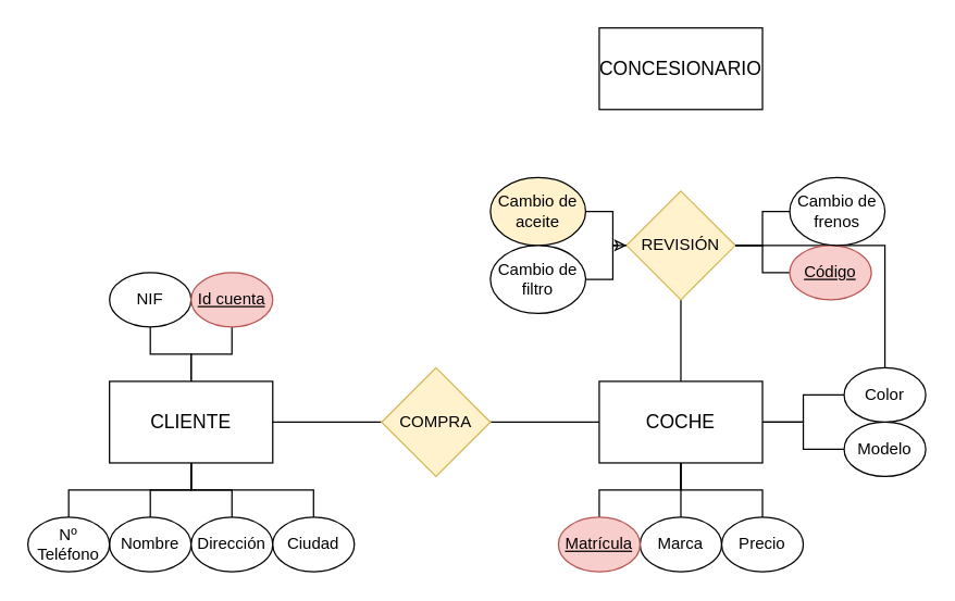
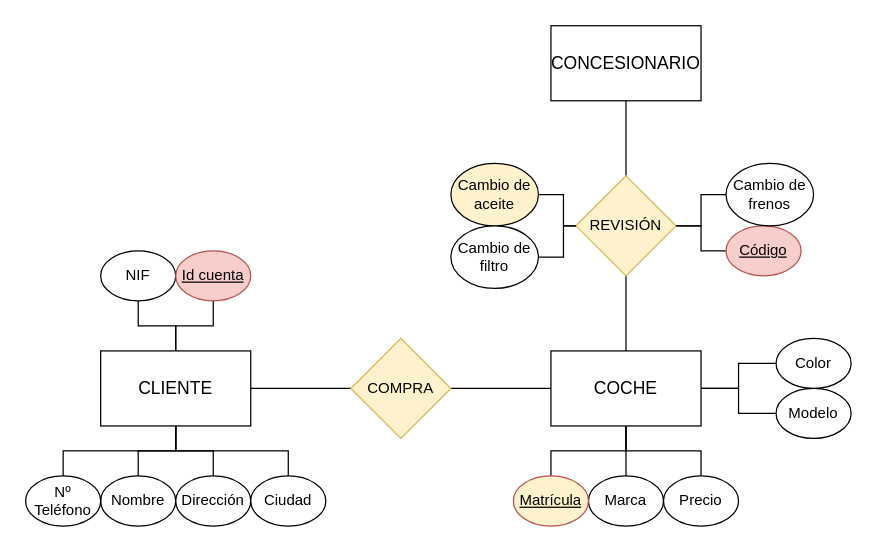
  <mxCell id="0" />
  <mxCell id="1" parent="0" />
  <mxCell id="2" value="COCHE" style="rounded=0;whiteSpace=wrap;html=1;fontSize=14;" vertex="1" parent="1"><mxGeometry x="440" y="280" width="120" height="60" as="geometry" /></mxCell>
  <mxCell id="3" value="" style="edgeStyle=orthogonalEdgeStyle;rounded=0;orthogonalLoop=1;jettySize=auto;html=1;endArrow=none;endFill=0;" edge="1" parent="1" source="4" target="2"><mxGeometry relative="1" as="geometry" /></mxCell>
  <mxCell id="4" value="Modelo" style="ellipse;whiteSpace=wrap;html=1;" vertex="1" parent="1"><mxGeometry x="620" y="310" width="60" height="40" as="geometry" /></mxCell>
  <mxCell id="5" value="" style="edgeStyle=orthogonalEdgeStyle;rounded=0;orthogonalLoop=1;jettySize=auto;html=1;endArrow=none;endFill=0;" edge="1" parent="1" source="6" target="2"><mxGeometry relative="1" as="geometry" /></mxCell>
  <mxCell id="6" value="Marca" style="ellipse;whiteSpace=wrap;html=1;" vertex="1" parent="1"><mxGeometry x="470" y="380" width="60" height="40" as="geometry" /></mxCell>
  <mxCell id="7" value="" style="edgeStyle=orthogonalEdgeStyle;rounded=0;orthogonalLoop=1;jettySize=auto;html=1;endArrow=none;endFill=0;" edge="1" parent="1" source="8" target="2"><mxGeometry relative="1" as="geometry" /></mxCell>
  <mxCell id="8" value="Precio" style="ellipse;whiteSpace=wrap;html=1;" vertex="1" parent="1"><mxGeometry x="530" y="380" width="60" height="40" as="geometry" /></mxCell>
  <mxCell id="9" value="" style="edgeStyle=orthogonalEdgeStyle;rounded=0;orthogonalLoop=1;jettySize=auto;html=1;endArrow=none;endFill=0;" edge="1" parent="1" source="10" target="2"><mxGeometry relative="1" as="geometry" /></mxCell>
- <mxCell id="10" value="Matrícula" style="ellipse;whiteSpace=wrap;html=1;fillColor=#f8cecc;strokeColor=#b85450;fontStyle=4" vertex="1" parent="1"><mxGeometry x="410" y="380" width="60" height="40" as="geometry" /></mxCell>
+ <mxCell id="10" value="Matrícula" style="ellipse;whiteSpace=wrap;html=1;fillColor=#fff2cc;strokeColor=#b85450;fontStyle=4;" vertex="1" parent="1"><mxGeometry x="410" y="380" width="60" height="40" as="geometry" /></mxCell>
  <mxCell id="11" value="" style="edgeStyle=orthogonalEdgeStyle;rounded=0;orthogonalLoop=1;jettySize=auto;html=1;endArrow=none;endFill=0;" edge="1" parent="1" source="12" target="2"><mxGeometry relative="1" as="geometry" /></mxCell>
  <mxCell id="12" value="Color" style="ellipse;whiteSpace=wrap;html=1;" vertex="1" parent="1"><mxGeometry x="620" y="270" width="60" height="40" as="geometry" /></mxCell>
  <mxCell id="13" value="CLIENTE" style="rounded=0;whiteSpace=wrap;html=1;fontSize=14;" vertex="1" parent="1"><mxGeometry x="80" y="280" width="120" height="60" as="geometry" /></mxCell>
  <mxCell id="14" value="" style="edgeStyle=orthogonalEdgeStyle;rounded=0;orthogonalLoop=1;jettySize=auto;html=1;endArrow=none;endFill=0;" edge="1" parent="1" source="15" target="13"><mxGeometry relative="1" as="geometry" /></mxCell>
  <mxCell id="15" value="NIF" style="ellipse;whiteSpace=wrap;html=1;fontStyle=0" vertex="1" parent="1"><mxGeometry x="80" y="200" width="60" height="40" as="geometry" /></mxCell>
  <mxCell id="16" value="" style="edgeStyle=orthogonalEdgeStyle;rounded=0;orthogonalLoop=1;jettySize=auto;html=1;endArrow=none;endFill=0;" edge="1" parent="1" source="17" target="13"><mxGeometry relative="1" as="geometry" /></mxCell>
  <mxCell id="17" value="Nombre" style="ellipse;whiteSpace=wrap;html=1;" vertex="1" parent="1"><mxGeometry x="80" y="380" width="60" height="40" as="geometry" /></mxCell>
  <mxCell id="18" value="" style="edgeStyle=orthogonalEdgeStyle;rounded=0;orthogonalLoop=1;jettySize=auto;html=1;endArrow=none;endFill=0;" edge="1" parent="1" source="19" target="13"><mxGeometry relative="1" as="geometry" /></mxCell>
  <mxCell id="19" value="Dirección" style="ellipse;whiteSpace=wrap;html=1;" vertex="1" parent="1"><mxGeometry x="140" y="380" width="60" height="40" as="geometry" /></mxCell>
  <mxCell id="20" value="" style="edgeStyle=orthogonalEdgeStyle;rounded=0;orthogonalLoop=1;jettySize=auto;html=1;endArrow=none;endFill=0;" edge="1" parent="1" source="21" target="13"><mxGeometry relative="1" as="geometry" /></mxCell>
  <mxCell id="21" value="Ciudad" style="ellipse;whiteSpace=wrap;html=1;" vertex="1" parent="1"><mxGeometry x="200" y="380" width="60" height="40" as="geometry" /></mxCell>
  <mxCell id="22" value="" style="edgeStyle=orthogonalEdgeStyle;rounded=0;orthogonalLoop=1;jettySize=auto;html=1;endArrow=none;endFill=0;" edge="1" parent="1" source="23" target="13"><mxGeometry relative="1" as="geometry" /></mxCell>
  <mxCell id="23" value="Nº Teléfono" style="ellipse;whiteSpace=wrap;html=1;" vertex="1" parent="1"><mxGeometry x="20" y="380" width="60" height="40" as="geometry" /></mxCell>
  <mxCell id="24" value="" style="edgeStyle=orthogonalEdgeStyle;rounded=0;orthogonalLoop=1;jettySize=auto;html=1;endArrow=none;endFill=0;" edge="1" parent="1" source="25" target="13"><mxGeometry relative="1" as="geometry" /></mxCell>
  <mxCell id="25" value="Id cuenta" style="ellipse;whiteSpace=wrap;html=1;fillColor=#f8cecc;strokeColor=#b85450;fontStyle=4" vertex="1" parent="1"><mxGeometry x="140" y="200" width="60" height="40" as="geometry" /></mxCell>
  <mxCell id="26" value="CONCESIONARIO" style="rounded=0;whiteSpace=wrap;html=1;fontSize=14;" vertex="1" parent="1"><mxGeometry x="440" y="20" width="120" height="60" as="geometry" /></mxCell>
  <mxCell id="27" value="" style="edgeStyle=orthogonalEdgeStyle;rounded=0;orthogonalLoop=1;jettySize=auto;html=1;endArrow=none;endFill=0;" edge="1" parent="1" source="29" target="2"><mxGeometry relative="1" as="geometry" /></mxCell>
  <mxCell id="28" value="" style="edgeStyle=orthogonalEdgeStyle;rounded=0;orthogonalLoop=1;jettySize=auto;html=1;endArrow=none;endFill=0;" edge="1" parent="1" source="29" target="13"><mxGeometry relative="1" as="geometry" /></mxCell>
  <mxCell id="29" value="COMPRA" style="rhombus;whiteSpace=wrap;html=1;fillColor=#fff2cc;strokeColor=#d6b656;" vertex="1" parent="1"><mxGeometry x="280" y="270" width="80" height="80" as="geometry" /></mxCell>
- <mxCell id="30" value="" style="edgeStyle=orthogonalEdgeStyle;rounded=0;orthogonalLoop=1;jettySize=auto;html=1;endArrow=none;endFill=0;" edge="1" parent="1" source="32" target="12"><mxGeometry relative="1" as="geometry" /></mxCell>
+ <mxCell id="30" value="" style="edgeStyle=orthogonalEdgeStyle;rounded=0;orthogonalLoop=1;jettySize=auto;html=1;endArrow=none;endFill=0;" edge="1" parent="1" source="32" target="26"><mxGeometry relative="1" as="geometry" /></mxCell>
  <mxCell id="31" value="" style="edgeStyle=orthogonalEdgeStyle;rounded=0;orthogonalLoop=1;jettySize=auto;html=1;endArrow=none;endFill=0;" edge="1" parent="1" source="32" target="2"><mxGeometry relative="1" as="geometry" /></mxCell>
  <mxCell id="32" value="REVISIÓN" style="rhombus;whiteSpace=wrap;html=1;fillColor=#fff2cc;strokeColor=#d6b656;" vertex="1" parent="1"><mxGeometry x="460" y="140" width="80" height="80" as="geometry" /></mxCell>
  <mxCell id="33" value="" style="edgeStyle=orthogonalEdgeStyle;rounded=0;orthogonalLoop=1;jettySize=auto;html=1;endArrow=none;endFill=0;" edge="1" parent="1" source="34" target="32"><mxGeometry relative="1" as="geometry" /></mxCell>
  <mxCell id="34" value="Código" style="ellipse;whiteSpace=wrap;html=1;fillColor=#f8cecc;strokeColor=#b85450;fontStyle=4" vertex="1" parent="1"><mxGeometry x="580" y="180" width="60" height="40" as="geometry" /></mxCell>
  <mxCell id="35" value="" style="edgeStyle=orthogonalEdgeStyle;rounded=0;orthogonalLoop=1;jettySize=auto;html=1;endArrow=none;endFill=0;" edge="1" parent="1" source="36" target="32"><mxGeometry relative="1" as="geometry" /></mxCell>
  <mxCell id="36" value="Cambio de aceite" style="ellipse;whiteSpace=wrap;html=1;fillColor=#fff2cc;" vertex="1" parent="1"><mxGeometry x="360" y="130" width="70" height="50" as="geometry" /></mxCell>
- <mxCell id="37" value="" style="edgeStyle=orthogonalEdgeStyle;rounded=0;orthogonalLoop=1;jettySize=auto;html=1;endArrow=classic;endFill=0;" edge="1" parent="1" source="38" target="32"><mxGeometry relative="1" as="geometry" /></mxCell>
+ <mxCell id="37" value="" style="edgeStyle=orthogonalEdgeStyle;rounded=0;orthogonalLoop=1;jettySize=auto;html=1;endArrow=none;endFill=0;" edge="1" parent="1" source="38" target="32"><mxGeometry relative="1" as="geometry" /></mxCell>
  <mxCell id="38" value="Cambio de filtro" style="ellipse;whiteSpace=wrap;html=1;" vertex="1" parent="1"><mxGeometry x="360" y="180" width="70" height="50" as="geometry" /></mxCell>
  <mxCell id="39" value="" style="edgeStyle=orthogonalEdgeStyle;rounded=0;orthogonalLoop=1;jettySize=auto;html=1;endArrow=none;endFill=0;" edge="1" parent="1" source="40" target="32"><mxGeometry relative="1" as="geometry" /></mxCell>
  <mxCell id="40" value="Cambio de frenos" style="ellipse;whiteSpace=wrap;html=1;" vertex="1" parent="1"><mxGeometry x="580" y="130" width="70" height="50" as="geometry" /></mxCell>
